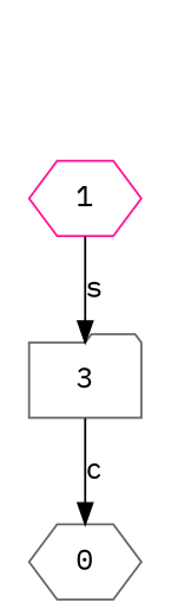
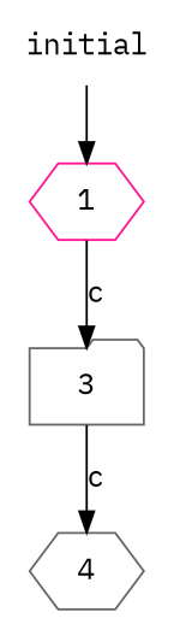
  digraph {
    fontname="IBM Plex Mono"
    rankdir=TB
    node [color=gray40 fontname="IBM Plex Mono" shape=hexagon]
    edge [fontname="IBM Plex Mono"]
    1 [color=deeppink]
    n2 [label=3 shape=folder]
-   0
-   1 -> n2 [label=s]
+   0 [label=4]
+   initial [color=purple shape=plaintext]
+   1 -> n2 [label=c]
    n2 -> 0 [label=c]
+   initial -> 1
  }
